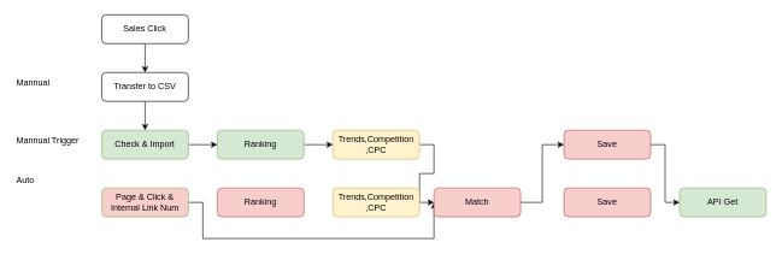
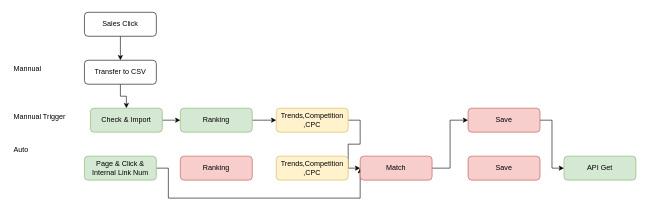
  <mxCell id="0" />
  <mxCell id="1" parent="0" />
  <mxCell id="2" style="edgeStyle=orthogonalEdgeStyle;rounded=0;orthogonalLoop=1;jettySize=auto;html=1;exitX=0.5;exitY=1;exitDx=0;exitDy=0;" parent="1" source="3" target="5" edge="1"><mxGeometry relative="1" as="geometry" /></mxCell>
  <mxCell id="3" value="Sales Click" style="rounded=1;whiteSpace=wrap;html=1;" parent="1" vertex="1"><mxGeometry x="140" y="20" width="120" height="40" as="geometry" /></mxCell>
  <mxCell id="4" style="edgeStyle=orthogonalEdgeStyle;rounded=0;orthogonalLoop=1;jettySize=auto;html=1;exitX=0.5;exitY=1;exitDx=0;exitDy=0;" parent="1" source="5" target="8" edge="1"><mxGeometry relative="1" as="geometry" /></mxCell>
  <mxCell id="5" value="Transfer to CSV" style="rounded=1;whiteSpace=wrap;html=1;" parent="1" vertex="1"><mxGeometry x="140" y="100" width="120" height="40" as="geometry" /></mxCell>
  <mxCell id="6" value="Mannual" style="text;html=1;align=left;verticalAlign=middle;whiteSpace=wrap;rounded=0;" parent="1" vertex="1"><mxGeometry x="20" y="100" width="60" height="30" as="geometry" /></mxCell>
  <mxCell id="7" style="edgeStyle=orthogonalEdgeStyle;rounded=0;orthogonalLoop=1;jettySize=auto;html=1;exitX=1;exitY=0.5;exitDx=0;exitDy=0;entryX=0;entryY=0.5;entryDx=0;entryDy=0;" parent="1" source="8" target="14" edge="1"><mxGeometry relative="1" as="geometry" /></mxCell>
- <mxCell id="8" value="Check &amp;amp; Import" style="rounded=1;whiteSpace=wrap;html=1;fillColor=#d5e8d4;strokeColor=#82b366;" parent="1" vertex="1"><mxGeometry x="140" y="180" width="120" height="40" as="geometry" /></mxCell>
+ <mxCell id="8" value="Check &amp;amp; Import" style="rounded=1;whiteSpace=wrap;html=1;fillColor=#d5e8d4;strokeColor=#82b366;" parent="1" vertex="1"><mxGeometry x="150" y="180" width="120" height="40" as="geometry" /></mxCell>
  <mxCell id="9" value="Mannual Trigger" style="text;html=1;align=left;verticalAlign=middle;whiteSpace=wrap;rounded=0;" parent="1" vertex="1"><mxGeometry x="20" y="180" width="110" height="30" as="geometry" /></mxCell>
  <mxCell id="10" style="edgeStyle=orthogonalEdgeStyle;rounded=0;orthogonalLoop=1;jettySize=auto;html=1;exitX=1;exitY=0.5;exitDx=0;exitDy=0;entryX=0;entryY=0.5;entryDx=0;entryDy=0;" parent="1" source="11" target="18" edge="1"><mxGeometry relative="1" as="geometry"><Array as="points"><mxPoint x="280" y="280" /><mxPoint x="280" y="330" /><mxPoint x="600" y="330" /><mxPoint x="600" y="280" /></Array></mxGeometry></mxCell>
- <mxCell id="11" value="Page &amp;amp; Click &amp;amp; Internal Link Num" style="rounded=1;whiteSpace=wrap;html=1;fillColor=#f8cecc;strokeColor=#82b366;" parent="1" vertex="1"><mxGeometry x="140" y="260" width="120" height="40" as="geometry" /></mxCell>
+ <mxCell id="11" value="Page &amp;amp; Click &amp;amp; Internal Link Num" style="rounded=1;whiteSpace=wrap;html=1;fillColor=#d5e8d4;strokeColor=#82b366;" parent="1" vertex="1"><mxGeometry x="140" y="260" width="120" height="40" as="geometry" /></mxCell>
  <mxCell id="12" value="Auto" style="text;html=1;align=left;verticalAlign=middle;whiteSpace=wrap;rounded=0;" parent="1" vertex="1"><mxGeometry x="20" y="235" width="60" height="30" as="geometry" /></mxCell>
  <mxCell id="13" style="edgeStyle=orthogonalEdgeStyle;rounded=0;orthogonalLoop=1;jettySize=auto;html=1;exitX=1;exitY=0.5;exitDx=0;exitDy=0;entryX=0;entryY=0.5;entryDx=0;entryDy=0;" edge="1" parent="1" source="14" target="16"><mxGeometry relative="1" as="geometry" /></mxCell>
  <mxCell id="14" value="Ranking" style="rounded=1;whiteSpace=wrap;html=1;fillColor=#d5e8d4;strokeColor=#82b366;" parent="1" vertex="1"><mxGeometry x="300" y="180" width="120" height="40" as="geometry" /></mxCell>
  <mxCell id="15" style="edgeStyle=orthogonalEdgeStyle;rounded=0;orthogonalLoop=1;jettySize=auto;html=1;exitX=1;exitY=0.5;exitDx=0;exitDy=0;entryX=0;entryY=0.5;entryDx=0;entryDy=0;" parent="1" source="16" target="18" edge="1"><mxGeometry relative="1" as="geometry" /></mxCell>
  <mxCell id="16" value="Trends,Competition&lt;div&gt;,CPC&lt;/div&gt;" style="rounded=1;whiteSpace=wrap;html=1;fillColor=#fff2cc;strokeColor=#d6b656;" parent="1" vertex="1"><mxGeometry x="460" y="180" width="120" height="40" as="geometry" /></mxCell>
  <mxCell id="17" style="edgeStyle=orthogonalEdgeStyle;rounded=0;orthogonalLoop=1;jettySize=auto;html=1;exitX=1;exitY=0.5;exitDx=0;exitDy=0;entryX=0;entryY=0.5;entryDx=0;entryDy=0;" edge="1" parent="1" source="18" target="22"><mxGeometry relative="1" as="geometry" /></mxCell>
  <mxCell id="18" value="Match" style="rounded=1;whiteSpace=wrap;html=1;fillColor=#f8cecc;strokeColor=#b85450;" parent="1" vertex="1"><mxGeometry x="600" y="260" width="120" height="40" as="geometry" /></mxCell>
  <mxCell id="19" value="API Get" style="rounded=1;whiteSpace=wrap;html=1;fillColor=#d5e8d4;strokeColor=#82b366;" parent="1" vertex="1"><mxGeometry x="940" y="260" width="120" height="40" as="geometry" /></mxCell>
  <mxCell id="20" value="Ranking" style="rounded=1;whiteSpace=wrap;html=1;fillColor=#f8cecc;strokeColor=#b85450;" parent="1" vertex="1"><mxGeometry x="300" y="260" width="120" height="40" as="geometry" /></mxCell>
  <mxCell id="21" style="edgeStyle=orthogonalEdgeStyle;rounded=0;orthogonalLoop=1;jettySize=auto;html=1;exitX=1;exitY=0.5;exitDx=0;exitDy=0;entryX=0;entryY=0.5;entryDx=0;entryDy=0;" edge="1" parent="1" source="22" target="19"><mxGeometry relative="1" as="geometry" /></mxCell>
  <mxCell id="22" value="Save" style="rounded=1;whiteSpace=wrap;html=1;fillColor=#f8cecc;strokeColor=#b85450;" vertex="1" parent="1"><mxGeometry x="780" y="180" width="120" height="40" as="geometry" /></mxCell>
  <mxCell id="23" value="Trends,Competition&lt;div&gt;,CPC&lt;/div&gt;" style="rounded=1;whiteSpace=wrap;html=1;fillColor=#fff2cc;strokeColor=#d6b656;" vertex="1" parent="1"><mxGeometry x="460" y="260" width="120" height="40" as="geometry" /></mxCell>
  <mxCell id="24" value="Save" style="rounded=1;whiteSpace=wrap;html=1;fillColor=#f8cecc;strokeColor=#b85450;" vertex="1" parent="1"><mxGeometry x="780" y="260" width="120" height="40" as="geometry" /></mxCell>
